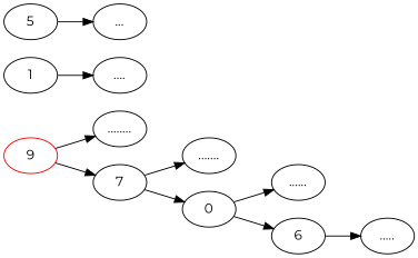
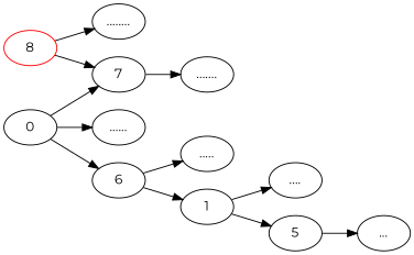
  digraph {
    fontname=Montserrat
    rankdir=LR
    node [fontname=Montserrat]
    edge [fontname=Montserrat]
-   8 [color=red label=9]
+   8 [color=red]
    "........"
    7
    "......."
    n5 [label=0]
    "......"
    6
    "....."
    n9 [label=1]
    "...."
    5
    "..."
    8 -> "........"
    8 -> 7
    7 -> "......."
-   7 -> n5
+   n5 -> 7
    n5 -> "......"
    n5 -> 6
    6 -> "....."
+   6 -> n9
    n9 -> "...."
+   n9 -> 5
    5 -> "..."
  }
